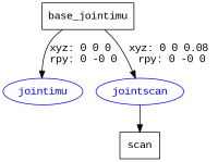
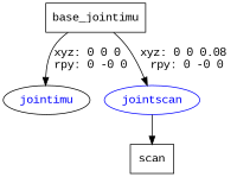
  digraph {
    fontname="Liberation Mono"
    node [fontname="Liberation Mono" shape=box]
    edge [fontname="Liberation Mono"]
    n1 [label=base_jointimu]
-   jointimu [color=blue fontcolor=blue shape=ellipse]
+   jointimu [color=black fontcolor=blue shape=ellipse]
    jointscan [color=blue fontcolor=blue shape=ellipse]
    n4 [label=scan]
    n1 -> jointimu [label="xyz: 0 0 0 \nrpy: 0 -0 0"]
    n1 -> jointscan [label="xyz: 0 0 0.08 \nrpy: 0 -0 0"]
    jointscan -> n4
  }
